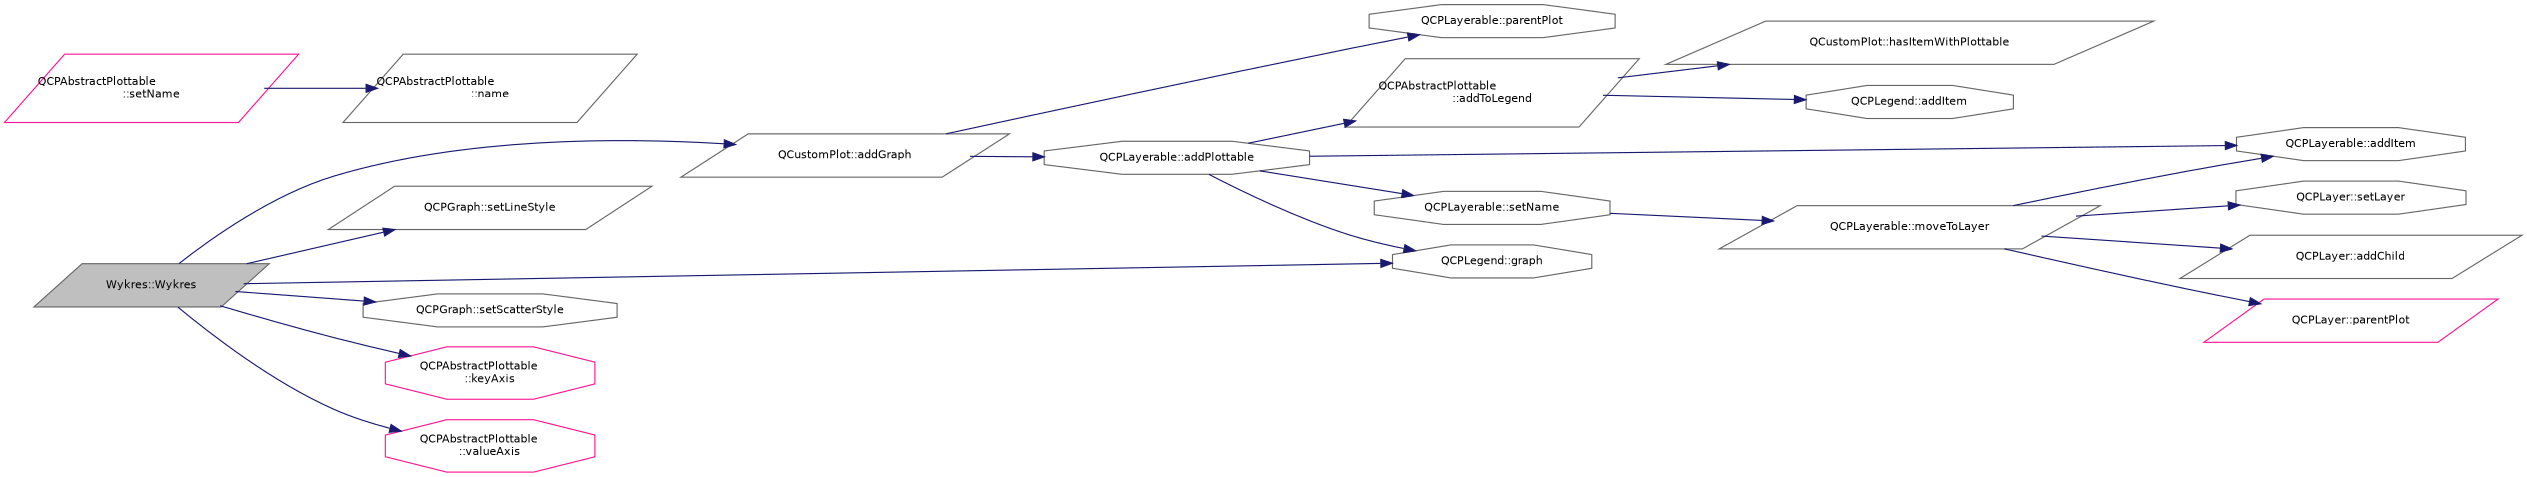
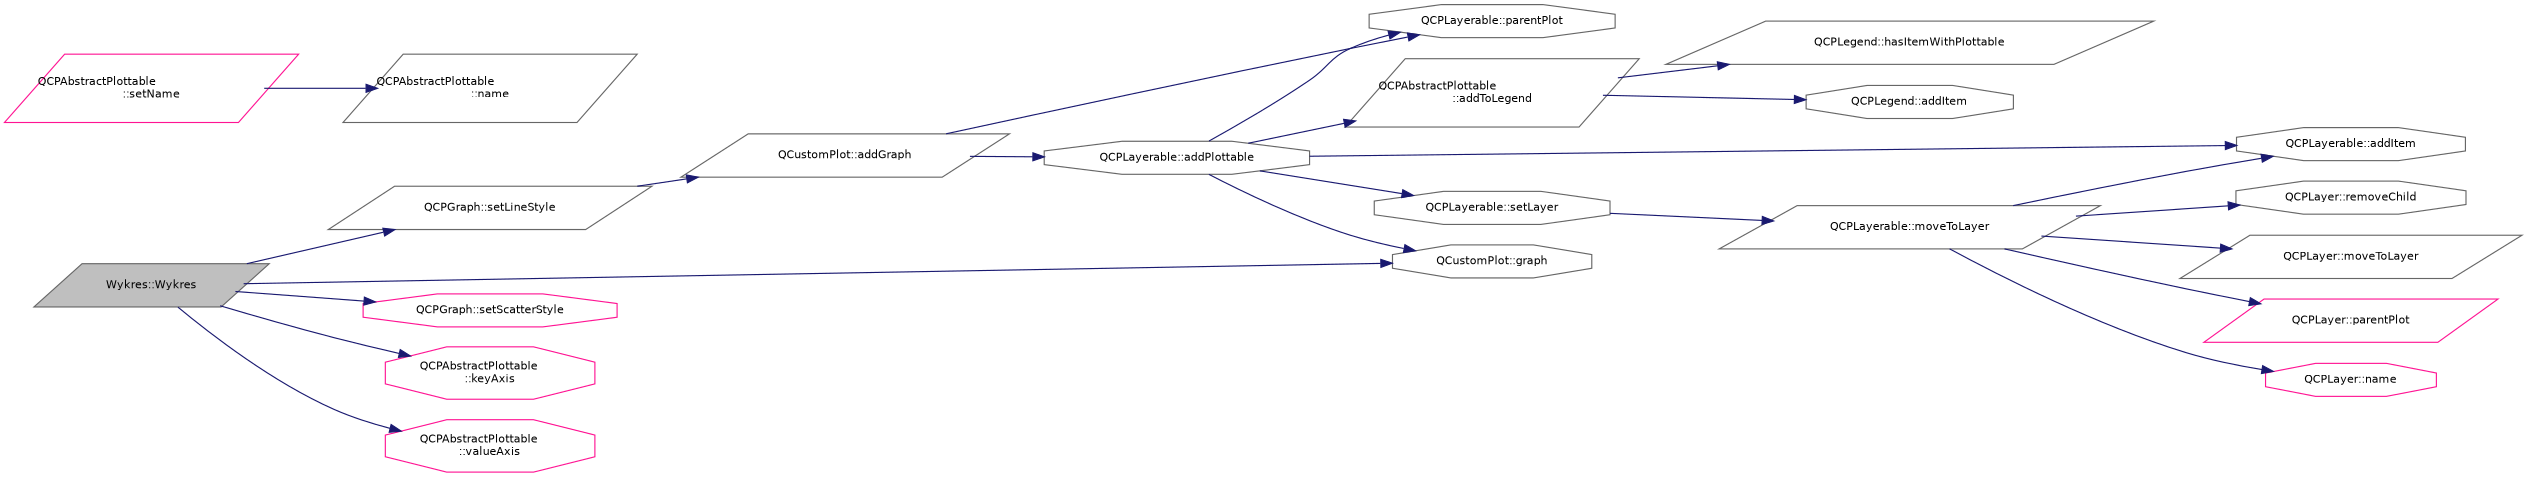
  digraph {
    rankdir=LR
    node [color=gray40 fillcolor=white fontname=Helvetica fontsize=10 shape=octagon style=filled]
    edge [color=midnightblue fontname=Helvetica fontsize=10 labelfontname=Helvetica labelfontsize=10 style=solid]
    n1 [fillcolor=grey75 fontcolor=black height=0.2 label="Wykres::Wykres" shape=parallelogram width=0.4]
    n2 [height=0.2 label="QCustomPlot::addGraph" shape=parallelogram width=0.4]
-   n3 [height=0.2 label="QCPLegend::graph" width=0.4]
-   n4 [height=0.2 label="QCPGraph::setScatterStyle" width=0.4]
+   n3 [height=0.2 label="QCustomPlot::graph" width=0.4]
+   n4 [color=deeppink height=0.2 label="QCPGraph::setScatterStyle" width=0.4]
    n5 [height=0.2 label="QCPGraph::setLineStyle" shape=parallelogram width=0.4]
    n6 [color=deeppink height=0.2 label="QCPAbstractPlottable\l::keyAxis" width=0.4]
    n7 [color=deeppink height=0.2 label="QCPAbstractPlottable\l::valueAxis" width=0.4]
    n8 [height=0.2 label="QCPLayerable::parentPlot" width=0.4]
    n9 [height=0.2 label="QCPLayerable::addPlottable" width=0.4]
    n10 [height=0.2 label="QCPAbstractPlottable\l::addToLegend" shape=parallelogram width=0.4]
    n11 [height=0.2 label="QCPLayerable::addItem" width=0.4]
-   n12 [height=0.2 label="QCPLayerable::setName" width=0.4]
+   n12 [height=0.2 label="QCPLayerable::setLayer" width=0.4]
    n13 [color=deeppink height=0.2 label="QCPAbstractPlottable\l::setName" shape=parallelogram width=0.4]
    n14 [height=0.2 label="QCPAbstractPlottable\l::name" shape=parallelogram width=0.4]
-   n15 [height=0.2 label="QCustomPlot::hasItemWithPlottable" shape=parallelogram width=0.4]
+   n15 [height=0.2 label="QCPLegend::hasItemWithPlottable" shape=parallelogram width=0.4]
    n16 [height=0.2 label="QCPLegend::addItem" width=0.4]
    n17 [height=0.2 label="QCPLayerable::moveToLayer" shape=parallelogram width=0.4]
    n18 [color=deeppink height=0.2 label="QCPLayer::parentPlot" shape=parallelogram width=0.4]
-   n20 [height=0.2 label="QCPLayer::setLayer" width=0.4]
-   n21 [height=0.2 label="QCPLayer::addChild" shape=parallelogram width=0.4]
-   n1 -> n2
+   n19 [color=deeppink height=0.2 label="QCPLayer::name" width=0.4]
+   n20 [height=0.2 label="QCPLayer::removeChild" width=0.4]
+   n21 [height=0.2 label="QCPLayer::moveToLayer" shape=parallelogram width=0.4]
+   n5 -> n2
    n1 -> n3
    n1 -> n4
    n1 -> n5
    n1 -> n6
    n1 -> n7
    n2 -> n8
    n2 -> n9
    n9 -> n3
+   n9 -> n8
    n9 -> n10
    n9 -> n11
    n9 -> n12
    n10 -> n15
    n10 -> n16
    n12 -> n17
    n13 -> n14
    n17 -> n11
    n17 -> n18
+   n17 -> n19
    n17 -> n20
    n17 -> n21
  }
